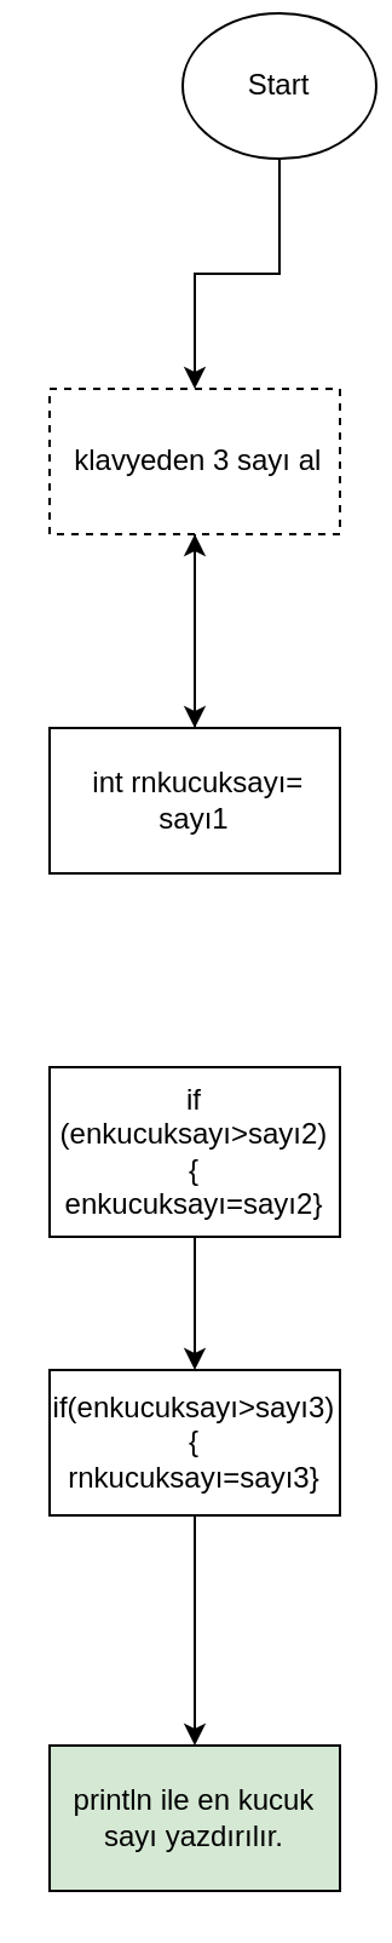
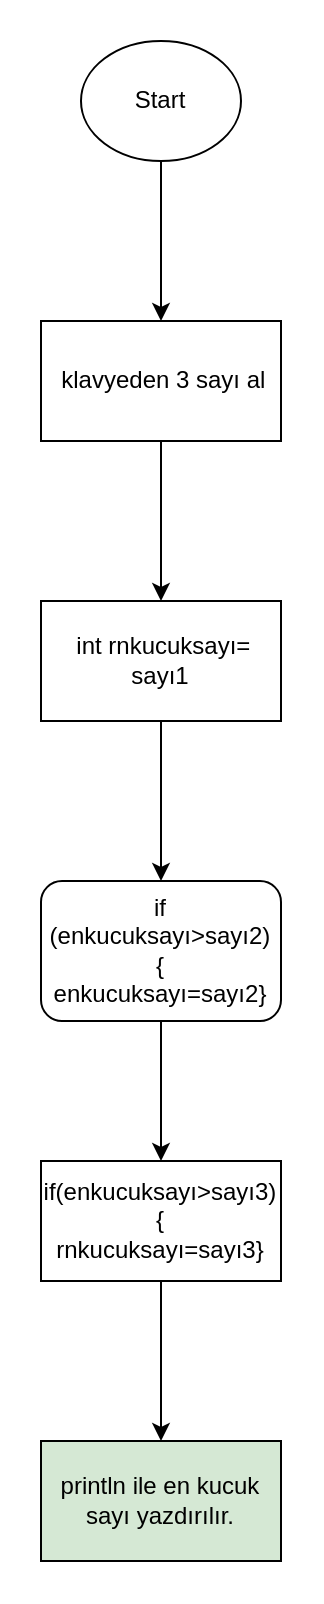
  <mxCell id="0" />
  <mxCell id="1" parent="0" />
  <mxCell id="2" value="" style="edgeStyle=orthogonalEdgeStyle;rounded=0;orthogonalLoop=1;jettySize=auto;html=1;" edge="1" parent="1" source="3" target="5"><mxGeometry relative="1" as="geometry" /></mxCell>
- <mxCell id="3" value="Start" style="ellipse;whiteSpace=wrap;html=1;" vertex="1" parent="1"><mxGeometry x="75" y="5" width="80" height="60" as="geometry" /></mxCell>
+ <mxCell id="3" value="Start" style="ellipse;whiteSpace=wrap;html=1;" vertex="1" parent="1"><mxGeometry x="40" y="20" width="80" height="60" as="geometry" /></mxCell>
  <mxCell id="4" value="" style="edgeStyle=orthogonalEdgeStyle;rounded=0;orthogonalLoop=1;jettySize=auto;html=1;" edge="1" parent="1" source="5"><mxGeometry relative="1" as="geometry"><mxPoint x="80" y="300" as="targetPoint" /></mxGeometry></mxCell>
- <mxCell id="5" value="&amp;nbsp;klavyeden 3 sayı al" style="whiteSpace=wrap;html=1;dashed=1;" vertex="1" parent="1"><mxGeometry x="20" y="160" width="120" height="60" as="geometry" /></mxCell>
- <mxCell id="6" value="" style="edgeStyle=orthogonalEdgeStyle;rounded=0;orthogonalLoop=1;jettySize=auto;html=1;" edge="1" parent="1" source="7" target="5"><mxGeometry relative="1" as="geometry" /></mxCell>
+ <mxCell id="5" value="&amp;nbsp;klavyeden 3 sayı al" style="whiteSpace=wrap;html=1;" vertex="1" parent="1"><mxGeometry x="20" y="160" width="120" height="60" as="geometry" /></mxCell>
+ <mxCell id="6" value="" style="edgeStyle=orthogonalEdgeStyle;rounded=0;orthogonalLoop=1;jettySize=auto;html=1;" edge="1" parent="1" source="7" target="9"><mxGeometry relative="1" as="geometry" /></mxCell>
  <mxCell id="7" value="&amp;nbsp;int rnkucuksayı= sayı1" style="rounded=0;whiteSpace=wrap;html=1;" vertex="1" parent="1"><mxGeometry x="20" y="300" width="120" height="60" as="geometry" /></mxCell>
  <mxCell id="8" value="" style="edgeStyle=orthogonalEdgeStyle;rounded=0;orthogonalLoop=1;jettySize=auto;html=1;" edge="1" parent="1" source="9" target="11"><mxGeometry relative="1" as="geometry" /></mxCell>
- <mxCell id="9" value="if (enkucuksayı&amp;gt;sayı2)&lt;br&gt;{&lt;br&gt;enkucuksayı=sayı2}" style="whiteSpace=wrap;html=1;rounded=0;" vertex="1" parent="1"><mxGeometry x="20" y="440" width="120" height="70" as="geometry" /></mxCell>
+ <mxCell id="9" value="if (enkucuksayı&amp;gt;sayı2)&lt;br&gt;{&lt;br&gt;enkucuksayı=sayı2}" style="whiteSpace=wrap;html=1;rounded=1;" vertex="1" parent="1"><mxGeometry x="20" y="440" width="120" height="70" as="geometry" /></mxCell>
  <mxCell id="10" value="" style="edgeStyle=orthogonalEdgeStyle;rounded=0;orthogonalLoop=1;jettySize=auto;html=1;" edge="1" parent="1" source="11" target="12"><mxGeometry relative="1" as="geometry" /></mxCell>
- <mxCell id="11" value="if(enkucuksayı&amp;gt;sayı3){&lt;br&gt;rnkucuksayı=sayı3}" style="whiteSpace=wrap;html=1;rounded=0;" vertex="1" parent="1"><mxGeometry x="20" y="565" width="120" height="60" as="geometry" /></mxCell>
+ <mxCell id="11" value="if(enkucuksayı&amp;gt;sayı3){&lt;br&gt;rnkucuksayı=sayı3}" style="whiteSpace=wrap;html=1;rounded=0;" vertex="1" parent="1"><mxGeometry x="20" y="580" width="120" height="60" as="geometry" /></mxCell>
  <mxCell id="12" value="println ile en kucuk sayı yazdırılır." style="whiteSpace=wrap;html=1;rounded=0;fillColor=#d5e8d4;" vertex="1" parent="1"><mxGeometry x="20" y="720" width="120" height="60" as="geometry" /></mxCell>
